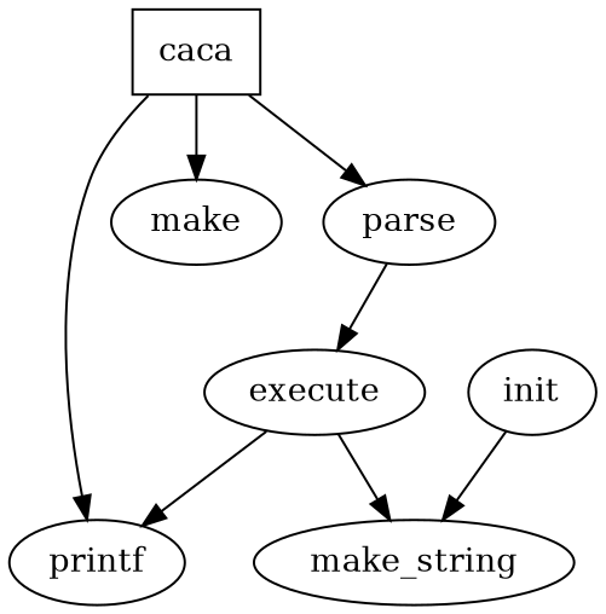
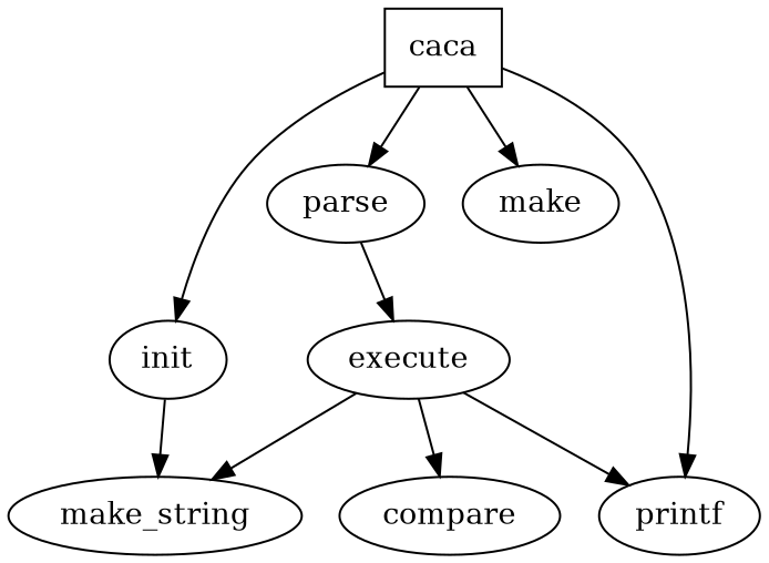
  digraph {
    n1 [label=caca shape=box]
    parse
    init
    n4 [label=make]
    printf
    execute
    make_string
+   compare
    n1 -> parse
+   n1 -> init
    n1 -> n4
    n1 -> printf
    parse -> execute
    init -> make_string
    execute -> printf
    execute -> make_string
+   execute -> compare
  }
